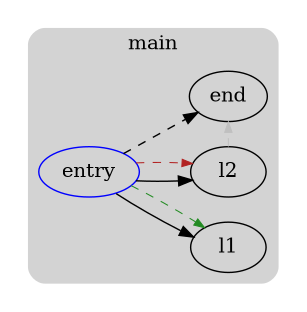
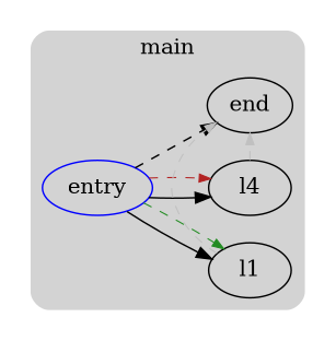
  digraph {
    compound=true
    rankdir=LR
    node [shape=oval]
    edge [color=black arrowsize=0.75 constraint=false penwidth=0.75 style=dashed]
    n1 [color=blue label=entry rank=source]
    n2 [label=l1]
-   n3 [label=l2]
+   n3 [label=l4]
    n4 [label=end]
    subgraph cluster_1 {
      peripheries=0
      subgraph cluster_2 {
        bgcolor=lightgray
        color=darkgray
        label=main
        peripheries=0
        style=rounded
        n1
        n2
        n3
        n4
      }
    }
    n1 -> n2 [arrowsize="" constraint="" penwidth="" style=""]
    n1 -> n2 [color=forestgreen]
    n1 -> n3 [arrowsize="" constraint="" penwidth="" style=""]
    n1 -> n3 [color=firebrick]
    n1 -> n4 [arrowsize="" constraint="" penwidth=""]
+   n2 -> n4 [color=gray]
    n3 -> n4 [color=gray]
  }
